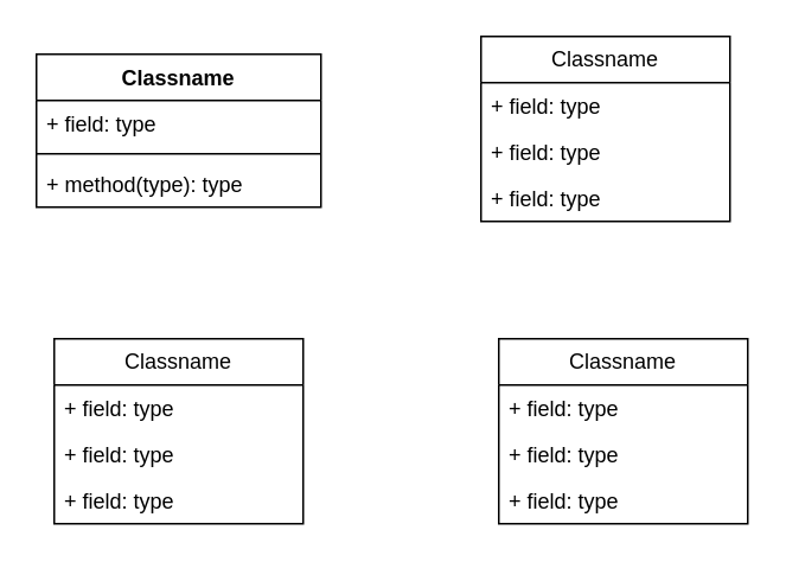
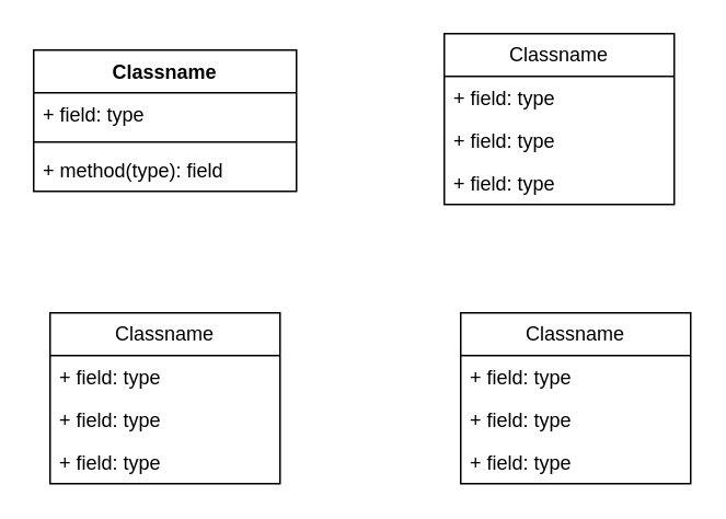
  <mxCell id="0" />
  <mxCell id="1" parent="0" />
  <mxCell id="2" value="Classname" style="swimlane;fontStyle=1;align=center;verticalAlign=top;childLayout=stackLayout;horizontal=1;startSize=26;horizontalStack=0;resizeParent=1;resizeParentMax=0;resizeLast=0;collapsible=1;marginBottom=0;whiteSpace=wrap;html=1;" vertex="1" parent="1"><mxGeometry x="20" y="30" width="160" height="86" as="geometry" /></mxCell>
  <mxCell id="3" value="+ field: type" style="text;strokeColor=none;fillColor=none;align=left;verticalAlign=top;spacingLeft=4;spacingRight=4;overflow=hidden;rotatable=0;points=[[0,0.5],[1,0.5]];portConstraint=eastwest;whiteSpace=wrap;html=1;" vertex="1" parent="2"><mxGeometry y="26" width="160" height="26" as="geometry" /></mxCell>
  <mxCell id="4" value="" style="line;strokeWidth=1;fillColor=none;align=left;verticalAlign=middle;spacingTop=-1;spacingLeft=3;spacingRight=3;rotatable=0;labelPosition=right;points=[];portConstraint=eastwest;strokeColor=inherit;" vertex="1" parent="2"><mxGeometry y="52" width="160" height="8" as="geometry" /></mxCell>
- <mxCell id="5" value="+ method(type): type" style="text;strokeColor=none;fillColor=none;align=left;verticalAlign=top;spacingLeft=4;spacingRight=4;overflow=hidden;rotatable=0;points=[[0,0.5],[1,0.5]];portConstraint=eastwest;whiteSpace=wrap;html=1;" vertex="1" parent="2"><mxGeometry y="60" width="160" height="26" as="geometry" /></mxCell>
+ <mxCell id="5" value="+ method(type): field" style="text;strokeColor=none;fillColor=none;align=left;verticalAlign=top;spacingLeft=4;spacingRight=4;overflow=hidden;rotatable=0;points=[[0,0.5],[1,0.5]];portConstraint=eastwest;whiteSpace=wrap;html=1;" vertex="1" parent="2"><mxGeometry y="60" width="160" height="26" as="geometry" /></mxCell>
  <mxCell id="6" value="Classname" style="swimlane;fontStyle=0;childLayout=stackLayout;horizontal=1;startSize=26;fillColor=none;horizontalStack=0;resizeParent=1;resizeParentMax=0;resizeLast=0;collapsible=1;marginBottom=0;whiteSpace=wrap;html=1;" vertex="1" parent="1"><mxGeometry x="270" y="20" width="140" height="104" as="geometry" /></mxCell>
  <mxCell id="7" value="+ field: type" style="text;strokeColor=none;fillColor=none;align=left;verticalAlign=top;spacingLeft=4;spacingRight=4;overflow=hidden;rotatable=0;points=[[0,0.5],[1,0.5]];portConstraint=eastwest;whiteSpace=wrap;html=1;" vertex="1" parent="6"><mxGeometry y="26" width="140" height="26" as="geometry" /></mxCell>
  <mxCell id="8" value="+ field: type" style="text;strokeColor=none;fillColor=none;align=left;verticalAlign=top;spacingLeft=4;spacingRight=4;overflow=hidden;rotatable=0;points=[[0,0.5],[1,0.5]];portConstraint=eastwest;whiteSpace=wrap;html=1;" vertex="1" parent="6"><mxGeometry y="52" width="140" height="26" as="geometry" /></mxCell>
  <mxCell id="9" value="+ field: type" style="text;strokeColor=none;fillColor=none;align=left;verticalAlign=top;spacingLeft=4;spacingRight=4;overflow=hidden;rotatable=0;points=[[0,0.5],[1,0.5]];portConstraint=eastwest;whiteSpace=wrap;html=1;" vertex="1" parent="6"><mxGeometry y="78" width="140" height="26" as="geometry" /></mxCell>
  <mxCell id="10" value="Classname" style="swimlane;fontStyle=0;childLayout=stackLayout;horizontal=1;startSize=26;fillColor=none;horizontalStack=0;resizeParent=1;resizeParentMax=0;resizeLast=0;collapsible=1;marginBottom=0;whiteSpace=wrap;html=1;" vertex="1" parent="1"><mxGeometry x="30" y="190" width="140" height="104" as="geometry" /></mxCell>
  <mxCell id="11" value="+ field: type" style="text;strokeColor=none;fillColor=none;align=left;verticalAlign=top;spacingLeft=4;spacingRight=4;overflow=hidden;rotatable=0;points=[[0,0.5],[1,0.5]];portConstraint=eastwest;whiteSpace=wrap;html=1;" vertex="1" parent="10"><mxGeometry y="26" width="140" height="26" as="geometry" /></mxCell>
  <mxCell id="12" value="+ field: type" style="text;strokeColor=none;fillColor=none;align=left;verticalAlign=top;spacingLeft=4;spacingRight=4;overflow=hidden;rotatable=0;points=[[0,0.5],[1,0.5]];portConstraint=eastwest;whiteSpace=wrap;html=1;" vertex="1" parent="10"><mxGeometry y="52" width="140" height="26" as="geometry" /></mxCell>
  <mxCell id="13" value="+ field: type" style="text;strokeColor=none;fillColor=none;align=left;verticalAlign=top;spacingLeft=4;spacingRight=4;overflow=hidden;rotatable=0;points=[[0,0.5],[1,0.5]];portConstraint=eastwest;whiteSpace=wrap;html=1;" vertex="1" parent="10"><mxGeometry y="78" width="140" height="26" as="geometry" /></mxCell>
  <mxCell id="14" value="Classname" style="swimlane;fontStyle=0;childLayout=stackLayout;horizontal=1;startSize=26;fillColor=none;horizontalStack=0;resizeParent=1;resizeParentMax=0;resizeLast=0;collapsible=1;marginBottom=0;whiteSpace=wrap;html=1;" vertex="1" parent="1"><mxGeometry x="280" y="190" width="140" height="104" as="geometry" /></mxCell>
  <mxCell id="15" value="+ field: type" style="text;strokeColor=none;fillColor=none;align=left;verticalAlign=top;spacingLeft=4;spacingRight=4;overflow=hidden;rotatable=0;points=[[0,0.5],[1,0.5]];portConstraint=eastwest;whiteSpace=wrap;html=1;" vertex="1" parent="14"><mxGeometry y="26" width="140" height="26" as="geometry" /></mxCell>
  <mxCell id="16" value="+ field: type" style="text;strokeColor=none;fillColor=none;align=left;verticalAlign=top;spacingLeft=4;spacingRight=4;overflow=hidden;rotatable=0;points=[[0,0.5],[1,0.5]];portConstraint=eastwest;whiteSpace=wrap;html=1;" vertex="1" parent="14"><mxGeometry y="52" width="140" height="26" as="geometry" /></mxCell>
  <mxCell id="17" value="+ field: type" style="text;strokeColor=none;fillColor=none;align=left;verticalAlign=top;spacingLeft=4;spacingRight=4;overflow=hidden;rotatable=0;points=[[0,0.5],[1,0.5]];portConstraint=eastwest;whiteSpace=wrap;html=1;" vertex="1" parent="14"><mxGeometry y="78" width="140" height="26" as="geometry" /></mxCell>
